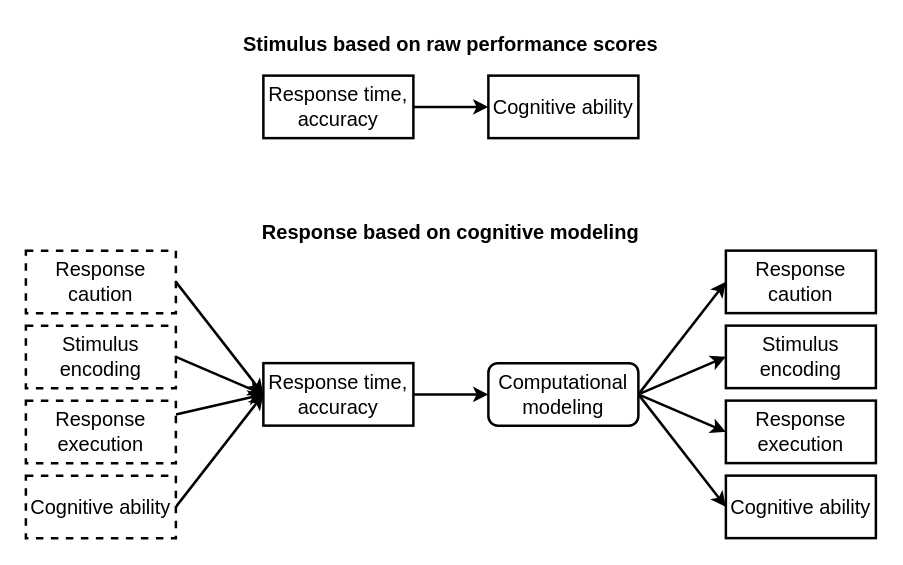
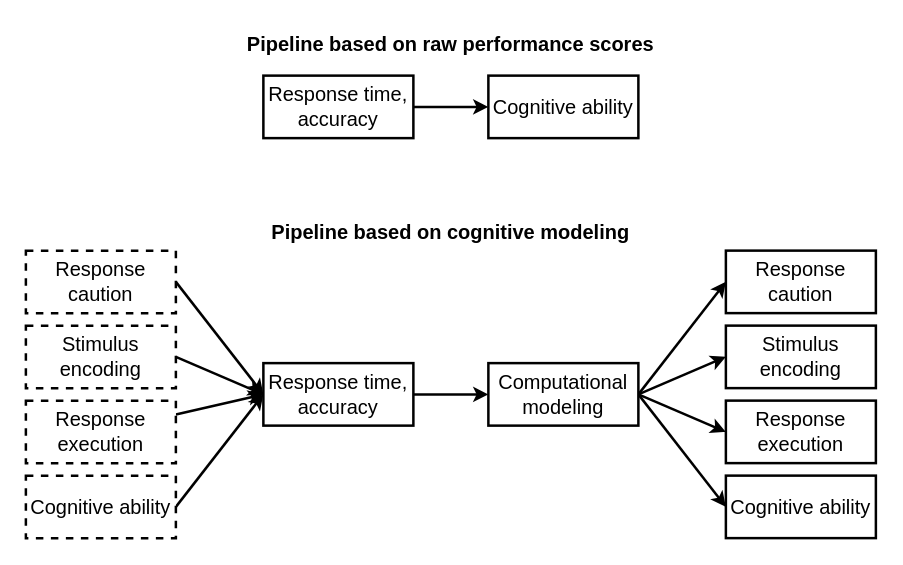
  <mxCell id="0" />
  <mxCell id="1" parent="0" />
  <mxCell id="2" style="edgeStyle=orthogonalEdgeStyle;rounded=0;orthogonalLoop=1;jettySize=auto;html=1;entryX=0;entryY=0.5;entryDx=0;entryDy=0;strokeWidth=2;" parent="1" source="3" target="4" edge="1"><mxGeometry relative="1" as="geometry" /></mxCell>
  <mxCell id="3" value="&lt;font style=&quot;font-size: 16px;&quot;&gt;Response time, accuracy&lt;/font&gt;" style="rounded=0;whiteSpace=wrap;html=1;strokeWidth=2;" parent="1" vertex="1"><mxGeometry x="210" y="60" width="120" height="50" as="geometry" /></mxCell>
  <mxCell id="4" value="&lt;font style=&quot;font-size: 16px;&quot;&gt;Cognitive ability&lt;/font&gt;" style="rounded=0;whiteSpace=wrap;html=1;strokeWidth=2;" parent="1" vertex="1"><mxGeometry x="390" y="60" width="120" height="50" as="geometry" /></mxCell>
  <mxCell id="5" style="rounded=0;orthogonalLoop=1;jettySize=auto;html=1;entryX=0;entryY=0.5;entryDx=0;entryDy=0;strokeWidth=2;exitX=1;exitY=0.5;exitDx=0;exitDy=0;" parent="1" source="6" target="8" edge="1"><mxGeometry relative="1" as="geometry"><mxPoint x="210" y="345" as="targetPoint" /></mxGeometry></mxCell>
  <mxCell id="6" value="&lt;font style=&quot;font-size: 16px;&quot;&gt;Response caution&lt;/font&gt;" style="rounded=0;whiteSpace=wrap;html=1;strokeWidth=2;dashed=1;" parent="1" vertex="1"><mxGeometry x="20" y="200" width="120" height="50" as="geometry" /></mxCell>
  <mxCell id="7" style="edgeStyle=orthogonalEdgeStyle;rounded=0;orthogonalLoop=1;jettySize=auto;html=1;entryX=0;entryY=0.5;entryDx=0;entryDy=0;strokeWidth=2;" parent="1" source="8" target="13" edge="1"><mxGeometry relative="1" as="geometry" /></mxCell>
  <mxCell id="8" value="&lt;font style=&quot;font-size: 16px;&quot;&gt;Response time, accuracy&lt;/font&gt;" style="rounded=0;whiteSpace=wrap;html=1;strokeWidth=2;" parent="1" vertex="1"><mxGeometry x="210" y="290" width="120" height="50" as="geometry" /></mxCell>
  <mxCell id="9" style="rounded=0;orthogonalLoop=1;jettySize=auto;html=1;entryX=0;entryY=0.5;entryDx=0;entryDy=0;strokeWidth=2;exitX=1;exitY=0.5;exitDx=0;exitDy=0;" parent="1" source="13" target="22" edge="1"><mxGeometry relative="1" as="geometry"><mxPoint x="580" y="315" as="targetPoint" /></mxGeometry></mxCell>
  <mxCell id="10" style="edgeStyle=none;shape=connector;rounded=0;orthogonalLoop=1;jettySize=auto;html=1;entryX=0;entryY=0.5;entryDx=0;entryDy=0;strokeColor=default;strokeWidth=2;align=center;verticalAlign=middle;fontFamily=Helvetica;fontSize=11;fontColor=default;labelBackgroundColor=default;endArrow=classic;exitX=1;exitY=0.5;exitDx=0;exitDy=0;" edge="1" parent="1" source="13" target="24"><mxGeometry relative="1" as="geometry" /></mxCell>
  <mxCell id="11" style="edgeStyle=none;shape=connector;rounded=0;orthogonalLoop=1;jettySize=auto;html=1;entryX=0;entryY=0.5;entryDx=0;entryDy=0;strokeColor=default;strokeWidth=2;align=center;verticalAlign=middle;fontFamily=Helvetica;fontSize=11;fontColor=default;labelBackgroundColor=default;endArrow=classic;exitX=1;exitY=0.5;exitDx=0;exitDy=0;" edge="1" parent="1" source="13" target="25"><mxGeometry relative="1" as="geometry" /></mxCell>
  <mxCell id="12" style="edgeStyle=none;shape=connector;rounded=0;orthogonalLoop=1;jettySize=auto;html=1;entryX=0;entryY=0.5;entryDx=0;entryDy=0;strokeColor=default;strokeWidth=2;align=center;verticalAlign=middle;fontFamily=Helvetica;fontSize=11;fontColor=default;labelBackgroundColor=default;endArrow=classic;exitX=1;exitY=0.5;exitDx=0;exitDy=0;" edge="1" parent="1" source="13" target="23"><mxGeometry relative="1" as="geometry" /></mxCell>
- <mxCell id="13" value="&lt;font style=&quot;font-size: 16px;&quot;&gt;Computational modeling&lt;/font&gt;" style="whiteSpace=wrap;html=1;strokeWidth=2;rounded=1;" parent="1" vertex="1"><mxGeometry x="390" y="290" width="120" height="50" as="geometry" /></mxCell>
- <mxCell id="14" value="&lt;font style=&quot;font-size: 16px;&quot;&gt;Stimulus based on raw performance scores&lt;/font&gt;" style="text;html=1;align=center;verticalAlign=middle;whiteSpace=wrap;rounded=0;fontStyle=1" parent="1" vertex="1"><mxGeometry x="180" y="20" width="360" height="30" as="geometry" /></mxCell>
- <mxCell id="15" value="&lt;font style=&quot;font-size: 16px;&quot;&gt;Response based on cognitive modeling&lt;/font&gt;" style="text;html=1;align=center;verticalAlign=middle;whiteSpace=wrap;rounded=0;fontStyle=1" parent="1" vertex="1"><mxGeometry x="180" y="170" width="360" height="30" as="geometry" /></mxCell>
+ <mxCell id="13" value="&lt;font style=&quot;font-size: 16px;&quot;&gt;Computational modeling&lt;/font&gt;" style="rounded=0;whiteSpace=wrap;html=1;strokeWidth=2;" parent="1" vertex="1"><mxGeometry x="390" y="290" width="120" height="50" as="geometry" /></mxCell>
+ <mxCell id="14" value="&lt;font style=&quot;font-size: 16px;&quot;&gt;Pipeline based on raw performance scores&lt;/font&gt;" style="text;html=1;align=center;verticalAlign=middle;whiteSpace=wrap;rounded=0;fontStyle=1" parent="1" vertex="1"><mxGeometry x="180" y="20" width="360" height="30" as="geometry" /></mxCell>
+ <mxCell id="15" value="&lt;font style=&quot;font-size: 16px;&quot;&gt;Pipeline based on cognitive modeling&lt;/font&gt;" style="text;html=1;align=center;verticalAlign=middle;whiteSpace=wrap;rounded=0;fontStyle=1" parent="1" vertex="1"><mxGeometry x="180" y="170" width="360" height="30" as="geometry" /></mxCell>
  <mxCell id="16" style="edgeStyle=none;shape=connector;rounded=0;orthogonalLoop=1;jettySize=auto;html=1;entryX=0;entryY=0.5;entryDx=0;entryDy=0;strokeColor=default;strokeWidth=2;align=center;verticalAlign=middle;fontFamily=Helvetica;fontSize=11;fontColor=default;labelBackgroundColor=default;endArrow=classic;exitX=1;exitY=0.5;exitDx=0;exitDy=0;" edge="1" parent="1" source="17" target="8"><mxGeometry relative="1" as="geometry"><mxPoint x="210" y="345" as="targetPoint" /></mxGeometry></mxCell>
  <mxCell id="17" value="&lt;font style=&quot;font-size: 16px;&quot;&gt;Cognitive ability&lt;/font&gt;" style="rounded=0;whiteSpace=wrap;html=1;strokeWidth=2;dashed=1;" vertex="1" parent="1"><mxGeometry x="20" y="380" width="120" height="50" as="geometry" /></mxCell>
  <mxCell id="18" style="edgeStyle=none;shape=connector;rounded=0;orthogonalLoop=1;jettySize=auto;html=1;entryX=0;entryY=0.5;entryDx=0;entryDy=0;strokeColor=default;strokeWidth=2;align=center;verticalAlign=middle;fontFamily=Helvetica;fontSize=11;fontColor=default;labelBackgroundColor=default;endArrow=classic;exitX=1;exitY=0.5;exitDx=0;exitDy=0;" edge="1" parent="1" source="19" target="8"><mxGeometry relative="1" as="geometry"><mxPoint x="210" y="345" as="targetPoint" /></mxGeometry></mxCell>
  <mxCell id="19" value="&lt;span style=&quot;font-size: 16px;&quot;&gt;Stimulus encoding&lt;/span&gt;" style="rounded=0;whiteSpace=wrap;html=1;strokeWidth=2;dashed=1;" vertex="1" parent="1"><mxGeometry x="20" y="260" width="120" height="50" as="geometry" /></mxCell>
  <mxCell id="20" style="edgeStyle=none;shape=connector;rounded=0;orthogonalLoop=1;jettySize=auto;html=1;entryX=0;entryY=0.5;entryDx=0;entryDy=0;strokeColor=default;strokeWidth=2;align=center;verticalAlign=middle;fontFamily=Helvetica;fontSize=11;fontColor=default;labelBackgroundColor=default;endArrow=classic;" edge="1" parent="1" source="21" target="8"><mxGeometry relative="1" as="geometry"><mxPoint x="210" y="345" as="targetPoint" /></mxGeometry></mxCell>
  <mxCell id="21" value="&lt;span style=&quot;font-size: 16px;&quot;&gt;Response execution&lt;/span&gt;" style="rounded=0;whiteSpace=wrap;html=1;strokeWidth=2;dashed=1;" vertex="1" parent="1"><mxGeometry x="20" y="320" width="120" height="50" as="geometry" /></mxCell>
  <mxCell id="22" value="&lt;font style=&quot;font-size: 16px;&quot;&gt;Response caution&lt;/font&gt;" style="rounded=0;whiteSpace=wrap;html=1;strokeWidth=2;" vertex="1" parent="1"><mxGeometry x="580" y="200" width="120" height="50" as="geometry" /></mxCell>
  <mxCell id="23" value="&lt;font style=&quot;font-size: 16px;&quot;&gt;Cognitive ability&lt;/font&gt;" style="rounded=0;whiteSpace=wrap;html=1;strokeWidth=2;" vertex="1" parent="1"><mxGeometry x="580" y="380" width="120" height="50" as="geometry" /></mxCell>
  <mxCell id="24" value="&lt;span style=&quot;font-size: 16px;&quot;&gt;Stimulus encoding&lt;/span&gt;" style="rounded=0;whiteSpace=wrap;html=1;strokeWidth=2;" vertex="1" parent="1"><mxGeometry x="580" y="260" width="120" height="50" as="geometry" /></mxCell>
  <mxCell id="25" value="&lt;span style=&quot;font-size: 16px;&quot;&gt;Response execution&lt;/span&gt;" style="rounded=0;whiteSpace=wrap;html=1;strokeWidth=2;" vertex="1" parent="1"><mxGeometry x="580" y="320" width="120" height="50" as="geometry" /></mxCell>
